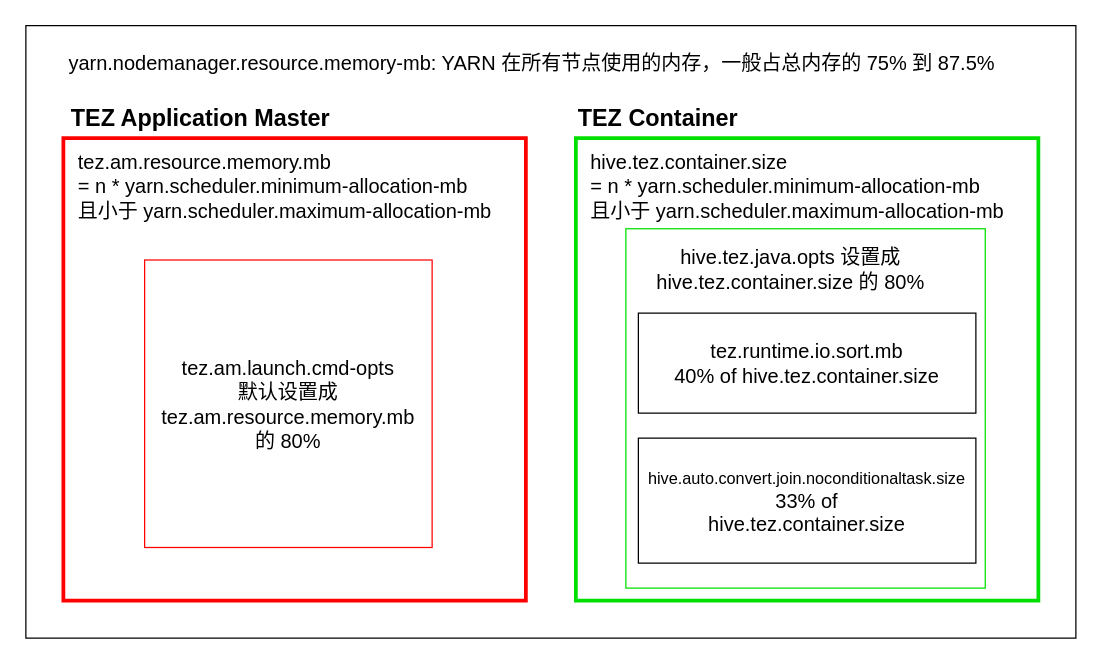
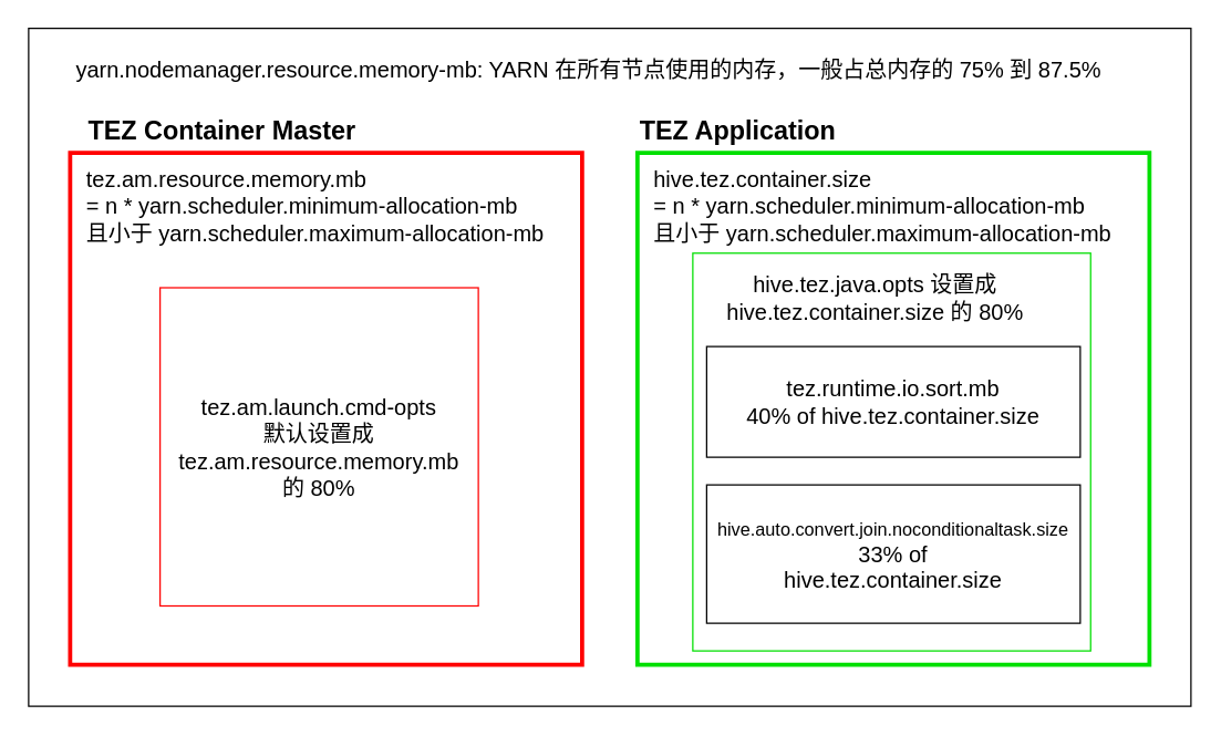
  <mxCell id="0" />
  <mxCell id="1" parent="0" />
  <mxCell id="2" value="" style="rounded=0;whiteSpace=wrap;html=1;" vertex="1" parent="1"><mxGeometry x="20" y="20" width="840" height="490" as="geometry" /></mxCell>
  <mxCell id="3" value="&lt;font style=&quot;font-size: 16px;&quot;&gt;yarn.nodemanager.resource.memory-mb: YARN 在所有节点使用的内存，一般占总内存的 75% 到 87.5%&lt;/font&gt;" style="text;html=1;strokeColor=none;fillColor=none;align=center;verticalAlign=middle;whiteSpace=wrap;rounded=0;" vertex="1" parent="1"><mxGeometry x="20" y="20" width="810" height="60" as="geometry" /></mxCell>
  <mxCell id="4" value="" style="whiteSpace=wrap;html=1;aspect=fixed;fontSize=16;strokeWidth=3;strokeColor=#ff0000;" vertex="1" parent="1"><mxGeometry x="50" y="110" width="370" height="370" as="geometry" /></mxCell>
- <mxCell id="5" value="&lt;div&gt;&lt;h3&gt;TEZ Application Master&lt;/h3&gt;&lt;/div&gt;" style="text;html=1;strokeColor=none;fillColor=none;align=center;verticalAlign=middle;whiteSpace=wrap;rounded=0;fontSize=16;" vertex="1" parent="1"><mxGeometry x="50" y="80" width="220" height="30" as="geometry" /></mxCell>
+ <mxCell id="5" value="&lt;div&gt;&lt;h3&gt;TEZ Container Master&lt;/h3&gt;&lt;/div&gt;" style="text;html=1;strokeColor=none;fillColor=none;align=center;verticalAlign=middle;whiteSpace=wrap;rounded=0;fontSize=16;" vertex="1" parent="1"><mxGeometry x="50" y="80" width="220" height="30" as="geometry" /></mxCell>
  <mxCell id="6" value="" style="whiteSpace=wrap;html=1;aspect=fixed;fontSize=16;strokeWidth=3;strokeColor=#01DF01;" vertex="1" parent="1"><mxGeometry x="460" y="110" width="370" height="370" as="geometry" /></mxCell>
- <mxCell id="7" value="&lt;div align=&quot;left&quot;&gt;&lt;h3&gt;TEZ Container&lt;br&gt;&lt;/h3&gt;&lt;/div&gt;" style="text;html=1;strokeColor=none;fillColor=none;align=left;verticalAlign=middle;whiteSpace=wrap;rounded=0;fontSize=16;" vertex="1" parent="1"><mxGeometry x="460" y="80" width="220" height="30" as="geometry" /></mxCell>
+ <mxCell id="7" value="&lt;div align=&quot;left&quot;&gt;&lt;h3&gt;TEZ Application&lt;br&gt;&lt;/h3&gt;&lt;/div&gt;" style="text;html=1;strokeColor=none;fillColor=none;align=left;verticalAlign=middle;whiteSpace=wrap;rounded=0;fontSize=16;" vertex="1" parent="1"><mxGeometry x="460" y="80" width="220" height="30" as="geometry" /></mxCell>
  <mxCell id="8" value="tez.am.resource.memory.mb&lt;br&gt;&lt;div&gt;= n * yarn.scheduler.minimum-allocation-mb&lt;/div&gt;&lt;div&gt;且小于 yarn.scheduler.maximum-allocation-mb&lt;br&gt;&lt;br&gt;&lt;/div&gt;" style="text;html=1;strokeColor=none;fillColor=none;align=left;verticalAlign=middle;whiteSpace=wrap;rounded=0;fontSize=16;" vertex="1" parent="1"><mxGeometry x="60" y="127.5" width="370" height="60" as="geometry" /></mxCell>
  <mxCell id="9" value="" style="whiteSpace=wrap;html=1;aspect=fixed;fontSize=16;strokeWidth=1;strokeColor=#ff0000;" vertex="1" parent="1"><mxGeometry x="115" y="207.5" width="230" height="230" as="geometry" /></mxCell>
  <mxCell id="10" value="&lt;div&gt;tez.am.launch.cmd-opts &lt;br&gt;&lt;/div&gt;&lt;div&gt;默认设置成 tez.am.resource.memory.mb&lt;/div&gt;的 80%" style="text;html=1;strokeColor=none;fillColor=none;align=center;verticalAlign=middle;whiteSpace=wrap;rounded=0;fontSize=16;" vertex="1" parent="1"><mxGeometry x="120" y="245" width="220" height="155" as="geometry" /></mxCell>
  <mxCell id="11" value="hive.tez.container.size&lt;br&gt;&lt;div&gt;= n * yarn.scheduler.minimum-allocation-mb&lt;/div&gt;&lt;div&gt;且小于 yarn.scheduler.maximum-allocation-mb&lt;br&gt;&lt;br&gt;&lt;/div&gt;" style="text;html=1;strokeColor=none;fillColor=none;align=left;verticalAlign=middle;whiteSpace=wrap;rounded=0;fontSize=16;" vertex="1" parent="1"><mxGeometry x="470" y="127.5" width="370" height="60" as="geometry" /></mxCell>
  <mxCell id="12" value="" style="whiteSpace=wrap;html=1;aspect=fixed;fontSize=16;strokeWidth=1;strokeColor=#01DF01;" vertex="1" parent="1"><mxGeometry x="500" y="182.5" width="287.5" height="287.5" as="geometry" /></mxCell>
  <mxCell id="13" value="hive.tez.java.opts 设置成 hive.tez.container.size 的 80%" style="text;html=1;strokeColor=none;fillColor=none;align=center;verticalAlign=middle;whiteSpace=wrap;rounded=0;fontSize=16;" vertex="1" parent="1"><mxGeometry x="507" y="200" width="250" height="30" as="geometry" /></mxCell>
  <mxCell id="14" value="" style="rounded=0;whiteSpace=wrap;html=1;fontSize=16;" vertex="1" parent="1"><mxGeometry x="510" y="250" width="270" height="80" as="geometry" /></mxCell>
  <mxCell id="15" value="&lt;div&gt;tez.runtime.io.sort.mb&lt;/div&gt;&lt;div&gt;40% of hive.tez.container.size&lt;br&gt;&lt;/div&gt;" style="text;html=1;strokeColor=none;fillColor=none;align=center;verticalAlign=middle;whiteSpace=wrap;rounded=0;fontSize=16;" vertex="1" parent="1"><mxGeometry x="510" y="250" width="270" height="80" as="geometry" /></mxCell>
  <mxCell id="16" value="" style="rounded=0;whiteSpace=wrap;html=1;fontSize=16;" vertex="1" parent="1"><mxGeometry x="510" y="350" width="270" height="100" as="geometry" /></mxCell>
  <mxCell id="17" value="&lt;div&gt;&lt;font style=&quot;font-size: 13px;&quot;&gt;hive.auto.convert.join.noconditionaltask.size&lt;/font&gt;&lt;/div&gt;&lt;div&gt;33% of&lt;/div&gt;&lt;div&gt;hive.tez.container.size&lt;br&gt;&lt;/div&gt;" style="text;html=1;strokeColor=none;fillColor=none;align=center;verticalAlign=middle;whiteSpace=wrap;rounded=0;fontSize=16;" vertex="1" parent="1"><mxGeometry x="510" y="355" width="270" height="90" as="geometry" /></mxCell>
